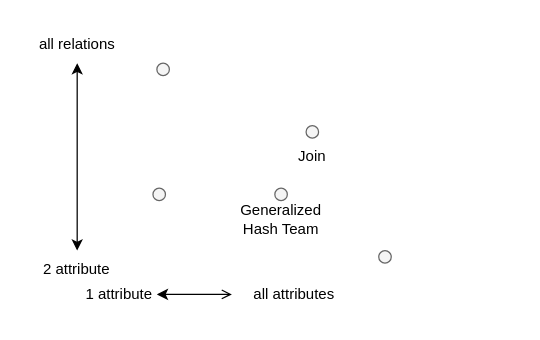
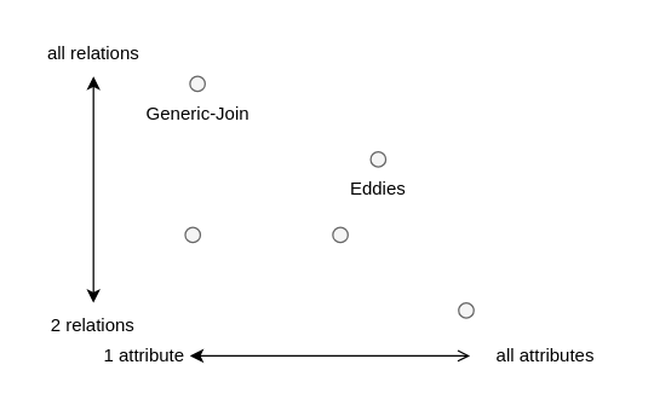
  <mxCell id="0" />
  <mxCell id="1" parent="0" />
  <mxCell id="2" value="" style="endArrow=open;html=1;startArrow=classic;startFill=1;exitX=1;exitY=0.5;exitDx=0;exitDy=0;entryX=0;entryY=0.5;entryDx=0;entryDy=0;" parent="1" source="3" target="4" edge="1"><mxGeometry width="50" height="50" relative="1" as="geometry"><mxPoint x="140" y="230" as="sourcePoint" /><mxPoint x="310" y="230" as="targetPoint" /></mxGeometry></mxCell>
  <mxCell id="3" value="1 attribute" style="text;html=1;strokeColor=none;fillColor=none;align=center;verticalAlign=middle;whiteSpace=wrap;rounded=0;" parent="1" vertex="1"><mxGeometry x="65" y="220" width="60" height="30" as="geometry" /></mxCell>
- <mxCell id="4" value="all attributes" style="text;html=1;strokeColor=none;fillColor=none;align=center;verticalAlign=middle;whiteSpace=wrap;rounded=0;" parent="1" vertex="1"><mxGeometry x="185" y="220" width="100" height="30" as="geometry" /></mxCell>
+ <mxCell id="4" value="all attributes" style="text;html=1;strokeColor=none;fillColor=none;align=center;verticalAlign=middle;whiteSpace=wrap;rounded=0;" parent="1" vertex="1"><mxGeometry x="310" y="220" width="100" height="30" as="geometry" /></mxCell>
  <mxCell id="5" value="" style="endArrow=classic;html=1;startArrow=classic;startFill=1;exitX=0.5;exitY=0;exitDx=0;exitDy=0;" parent="1" source="6" edge="1"><mxGeometry width="50" height="50" relative="1" as="geometry"><mxPoint x="60.75" y="180" as="sourcePoint" /><mxPoint x="61.25" y="50" as="targetPoint" /></mxGeometry></mxCell>
- <mxCell id="6" value="2 attribute" style="text;html=1;strokeColor=none;fillColor=none;align=center;verticalAlign=middle;whiteSpace=wrap;rounded=0;" parent="1" vertex="1"><mxGeometry x="31.25" y="200" width="60" height="30" as="geometry" /></mxCell>
+ <mxCell id="6" value="2 relations" style="text;html=1;strokeColor=none;fillColor=none;align=center;verticalAlign=middle;whiteSpace=wrap;rounded=0;" parent="1" vertex="1"><mxGeometry x="31.25" y="200" width="60" height="30" as="geometry" /></mxCell>
  <mxCell id="7" value="all relations" style="text;html=1;strokeColor=none;fillColor=none;align=center;verticalAlign=middle;whiteSpace=wrap;rounded=0;" parent="1" vertex="1"><mxGeometry x="20" y="20" width="82.5" height="30" as="geometry" /></mxCell>
  <mxCell id="8" value="" style="ellipse;whiteSpace=wrap;html=1;aspect=fixed;fillColor=#f5f5f5;strokeColor=#666666;fontColor=#333333;" parent="1" vertex="1"><mxGeometry x="302.5" y="200" width="10" height="10" as="geometry" /></mxCell>
  <mxCell id="9" value="" style="ellipse;whiteSpace=wrap;html=1;aspect=fixed;fillColor=#f5f5f5;strokeColor=#666666;fontColor=#333333;" parent="1" vertex="1"><mxGeometry x="125" y="50" width="10" height="10" as="geometry" /></mxCell>
  <mxCell id="10" value="" style="ellipse;whiteSpace=wrap;html=1;aspect=fixed;fillColor=#f5f5f5;strokeColor=#666666;fontColor=#333333;" parent="1" vertex="1"><mxGeometry x="121.87" y="150" width="10" height="10" as="geometry" /></mxCell>
+ <mxCell id="11" value="Generic-Join" style="text;html=1;strokeColor=none;fillColor=none;align=center;verticalAlign=middle;whiteSpace=wrap;rounded=0;" parent="1" vertex="1"><mxGeometry x="92.5" y="60" width="75" height="30" as="geometry" /></mxCell>
  <mxCell id="12" value="" style="ellipse;whiteSpace=wrap;html=1;aspect=fixed;fillColor=#f5f5f5;strokeColor=#666666;fontColor=#333333;" parent="1" vertex="1"><mxGeometry x="244.37" y="100" width="10" height="10" as="geometry" /></mxCell>
- <mxCell id="13" value="Join" style="text;html=1;strokeColor=none;fillColor=none;align=center;verticalAlign=middle;whiteSpace=wrap;rounded=0;" parent="1" vertex="1"><mxGeometry x="215" y="110" width="68.75" height="30" as="geometry" /></mxCell>
+ <mxCell id="13" value="Eddies" style="text;html=1;strokeColor=none;fillColor=none;align=center;verticalAlign=middle;whiteSpace=wrap;rounded=0;" parent="1" vertex="1"><mxGeometry x="215" y="110" width="68.75" height="30" as="geometry" /></mxCell>
  <mxCell id="14" value="" style="ellipse;whiteSpace=wrap;html=1;aspect=fixed;fillColor=#f5f5f5;strokeColor=#666666;fontColor=#333333;" parent="1" vertex="1"><mxGeometry x="219.37" y="150" width="10" height="10" as="geometry" /></mxCell>
- <mxCell id="15" value="Generalized Hash Team" style="text;html=1;strokeColor=none;fillColor=none;align=center;verticalAlign=middle;whiteSpace=wrap;rounded=0;" parent="1" vertex="1"><mxGeometry x="190" y="160" width="68.75" height="30" as="geometry" /></mxCell>
